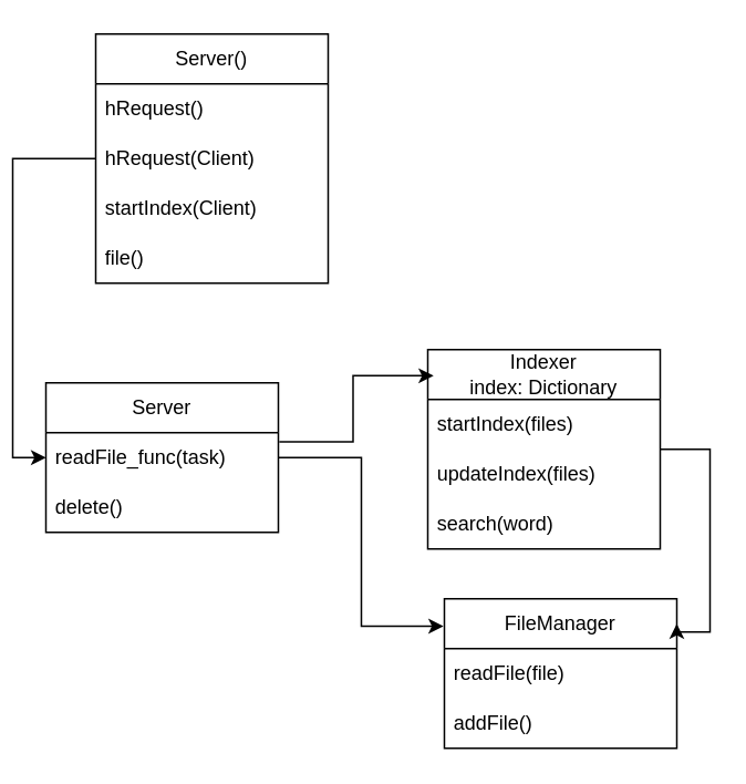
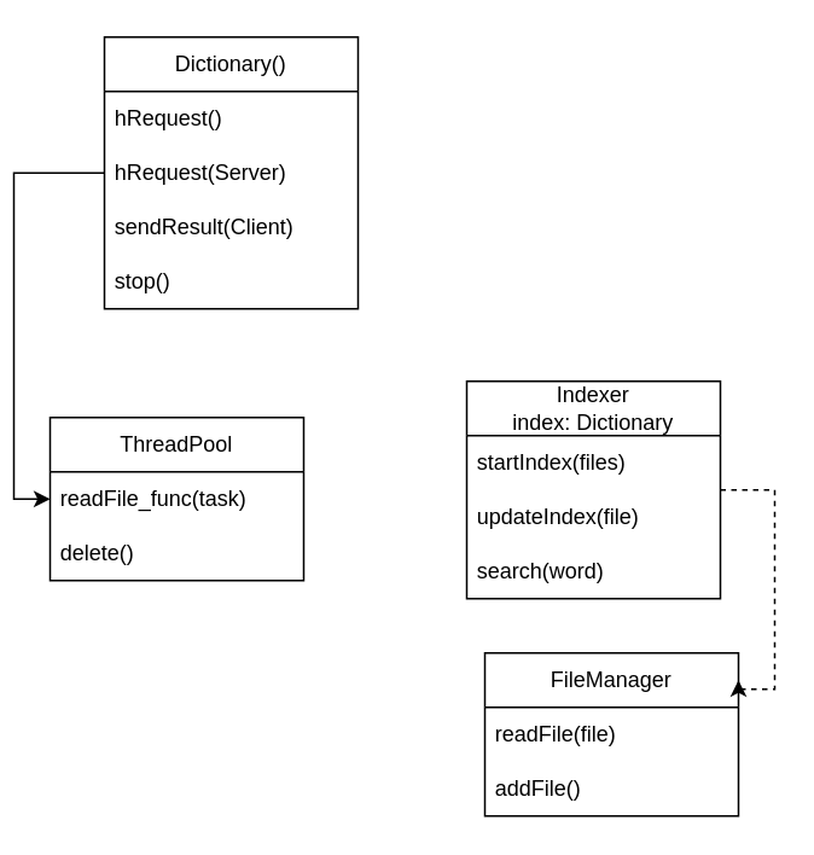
  <mxCell id="0" />
  <mxCell id="1" parent="0" />
  <mxCell id="2" value="&lt;div&gt;Indexer&lt;/div&gt;&lt;div&gt;index: Dictionary&lt;/div&gt;" style="swimlane;fontStyle=0;childLayout=stackLayout;horizontal=1;startSize=30;horizontalStack=0;resizeParent=1;resizeParentMax=0;resizeLast=0;collapsible=1;marginBottom=0;whiteSpace=wrap;html=1;" vertex="1" parent="1"><mxGeometry x="250" y="210" width="140" height="120" as="geometry" /></mxCell>
  <mxCell id="3" value="startIndex(files)" style="text;strokeColor=none;fillColor=none;align=left;verticalAlign=middle;spacingLeft=4;spacingRight=4;overflow=hidden;points=[[0,0.5],[1,0.5]];portConstraint=eastwest;rotatable=0;whiteSpace=wrap;html=1;" vertex="1" parent="2"><mxGeometry y="30" width="140" height="30" as="geometry" /></mxCell>
- <mxCell id="4" value="updateIndex(files)" style="text;strokeColor=none;fillColor=none;align=left;verticalAlign=middle;spacingLeft=4;spacingRight=4;overflow=hidden;points=[[0,0.5],[1,0.5]];portConstraint=eastwest;rotatable=0;whiteSpace=wrap;html=1;" vertex="1" parent="2"><mxGeometry y="60" width="140" height="30" as="geometry" /></mxCell>
+ <mxCell id="4" value="updateIndex(file)" style="text;strokeColor=none;fillColor=none;align=left;verticalAlign=middle;spacingLeft=4;spacingRight=4;overflow=hidden;points=[[0,0.5],[1,0.5]];portConstraint=eastwest;rotatable=0;whiteSpace=wrap;html=1;" vertex="1" parent="2"><mxGeometry y="60" width="140" height="30" as="geometry" /></mxCell>
  <mxCell id="5" value="search(word)" style="text;strokeColor=none;fillColor=none;align=left;verticalAlign=middle;spacingLeft=4;spacingRight=4;overflow=hidden;points=[[0,0.5],[1,0.5]];portConstraint=eastwest;rotatable=0;whiteSpace=wrap;html=1;" vertex="1" parent="2"><mxGeometry y="90" width="140" height="30" as="geometry" /></mxCell>
  <mxCell id="6" value="FileManager" style="swimlane;fontStyle=0;childLayout=stackLayout;horizontal=1;startSize=30;horizontalStack=0;resizeParent=1;resizeParentMax=0;resizeLast=0;collapsible=1;marginBottom=0;whiteSpace=wrap;html=1;" vertex="1" parent="1"><mxGeometry x="260" y="360" width="140" height="90" as="geometry" /></mxCell>
  <mxCell id="7" value="readFile(file)" style="text;strokeColor=none;fillColor=none;align=left;verticalAlign=middle;spacingLeft=4;spacingRight=4;overflow=hidden;points=[[0,0.5],[1,0.5]];portConstraint=eastwest;rotatable=0;whiteSpace=wrap;html=1;" vertex="1" parent="6"><mxGeometry y="30" width="140" height="30" as="geometry" /></mxCell>
  <mxCell id="8" value="addFile()" style="text;strokeColor=none;fillColor=none;align=left;verticalAlign=middle;spacingLeft=4;spacingRight=4;overflow=hidden;points=[[0,0.5],[1,0.5]];portConstraint=eastwest;rotatable=0;whiteSpace=wrap;html=1;" vertex="1" parent="6"><mxGeometry y="60" width="140" height="30" as="geometry" /></mxCell>
- <mxCell id="9" value="Server" style="swimlane;fontStyle=0;childLayout=stackLayout;horizontal=1;startSize=30;horizontalStack=0;resizeParent=1;resizeParentMax=0;resizeLast=0;collapsible=1;marginBottom=0;whiteSpace=wrap;html=1;" vertex="1" parent="1"><mxGeometry x="20" y="230" width="140" height="90" as="geometry" /></mxCell>
+ <mxCell id="9" value="ThreadPool" style="swimlane;fontStyle=0;childLayout=stackLayout;horizontal=1;startSize=30;horizontalStack=0;resizeParent=1;resizeParentMax=0;resizeLast=0;collapsible=1;marginBottom=0;whiteSpace=wrap;html=1;" vertex="1" parent="1"><mxGeometry x="20" y="230" width="140" height="90" as="geometry" /></mxCell>
  <mxCell id="10" value="readFile_func(task)" style="text;strokeColor=none;fillColor=none;align=left;verticalAlign=middle;spacingLeft=4;spacingRight=4;overflow=hidden;points=[[0,0.5],[1,0.5]];portConstraint=eastwest;rotatable=0;whiteSpace=wrap;html=1;" vertex="1" parent="9"><mxGeometry y="30" width="140" height="30" as="geometry" /></mxCell>
  <mxCell id="11" value="delete()" style="text;strokeColor=none;fillColor=none;align=left;verticalAlign=middle;spacingLeft=4;spacingRight=4;overflow=hidden;points=[[0,0.5],[1,0.5]];portConstraint=eastwest;rotatable=0;whiteSpace=wrap;html=1;" vertex="1" parent="9"><mxGeometry y="60" width="140" height="30" as="geometry" /></mxCell>
- <mxCell id="12" value="Server()" style="swimlane;fontStyle=0;childLayout=stackLayout;horizontal=1;startSize=30;horizontalStack=0;resizeParent=1;resizeParentMax=0;resizeLast=0;collapsible=1;marginBottom=0;whiteSpace=wrap;html=1;" vertex="1" parent="1"><mxGeometry x="50" y="20" width="140" height="150" as="geometry" /></mxCell>
+ <mxCell id="12" value="Dictionary()" style="swimlane;fontStyle=0;childLayout=stackLayout;horizontal=1;startSize=30;horizontalStack=0;resizeParent=1;resizeParentMax=0;resizeLast=0;collapsible=1;marginBottom=0;whiteSpace=wrap;html=1;" vertex="1" parent="1"><mxGeometry x="50" y="20" width="140" height="150" as="geometry" /></mxCell>
  <mxCell id="13" value="hRequest()" style="text;strokeColor=none;fillColor=none;align=left;verticalAlign=middle;spacingLeft=4;spacingRight=4;overflow=hidden;points=[[0,0.5],[1,0.5]];portConstraint=eastwest;rotatable=0;whiteSpace=wrap;html=1;" vertex="1" parent="12"><mxGeometry y="30" width="140" height="30" as="geometry" /></mxCell>
- <mxCell id="14" value="hRequest(Client)" style="text;strokeColor=none;fillColor=none;align=left;verticalAlign=middle;spacingLeft=4;spacingRight=4;overflow=hidden;points=[[0,0.5],[1,0.5]];portConstraint=eastwest;rotatable=0;whiteSpace=wrap;html=1;" vertex="1" parent="12"><mxGeometry y="60" width="140" height="30" as="geometry" /></mxCell>
- <mxCell id="15" value="startIndex(Client)" style="text;strokeColor=none;fillColor=none;align=left;verticalAlign=middle;spacingLeft=4;spacingRight=4;overflow=hidden;points=[[0,0.5],[1,0.5]];portConstraint=eastwest;rotatable=0;whiteSpace=wrap;html=1;" vertex="1" parent="12"><mxGeometry y="90" width="140" height="30" as="geometry" /></mxCell>
- <mxCell id="16" value="file()" style="text;strokeColor=none;fillColor=none;align=left;verticalAlign=middle;spacingLeft=4;spacingRight=4;overflow=hidden;points=[[0,0.5],[1,0.5]];portConstraint=eastwest;rotatable=0;whiteSpace=wrap;html=1;" vertex="1" parent="12"><mxGeometry y="120" width="140" height="30" as="geometry" /></mxCell>
+ <mxCell id="14" value="hRequest(Server)" style="text;strokeColor=none;fillColor=none;align=left;verticalAlign=middle;spacingLeft=4;spacingRight=4;overflow=hidden;points=[[0,0.5],[1,0.5]];portConstraint=eastwest;rotatable=0;whiteSpace=wrap;html=1;" vertex="1" parent="12"><mxGeometry y="60" width="140" height="30" as="geometry" /></mxCell>
+ <mxCell id="15" value="sendResult(Client)" style="text;strokeColor=none;fillColor=none;align=left;verticalAlign=middle;spacingLeft=4;spacingRight=4;overflow=hidden;points=[[0,0.5],[1,0.5]];portConstraint=eastwest;rotatable=0;whiteSpace=wrap;html=1;" vertex="1" parent="12"><mxGeometry y="90" width="140" height="30" as="geometry" /></mxCell>
+ <mxCell id="16" value="stop()" style="text;strokeColor=none;fillColor=none;align=left;verticalAlign=middle;spacingLeft=4;spacingRight=4;overflow=hidden;points=[[0,0.5],[1,0.5]];portConstraint=eastwest;rotatable=0;whiteSpace=wrap;html=1;" vertex="1" parent="12"><mxGeometry y="120" width="140" height="30" as="geometry" /></mxCell>
  <mxCell id="17" style="edgeStyle=orthogonalEdgeStyle;rounded=0;orthogonalLoop=1;jettySize=auto;html=1;entryX=0;entryY=0.5;entryDx=0;entryDy=0;" edge="1" parent="1" source="14" target="9"><mxGeometry relative="1" as="geometry" /></mxCell>
- <mxCell id="18" style="edgeStyle=orthogonalEdgeStyle;rounded=0;orthogonalLoop=1;jettySize=auto;html=1;entryX=0.025;entryY=0.131;entryDx=0;entryDy=0;entryPerimeter=0;exitX=1.004;exitY=0.183;exitDx=0;exitDy=0;exitPerimeter=0;" edge="1" parent="1" source="10" target="2"><mxGeometry relative="1" as="geometry" /></mxCell>
- <mxCell id="19" style="edgeStyle=orthogonalEdgeStyle;rounded=0;orthogonalLoop=1;jettySize=auto;html=1;entryX=1;entryY=0.167;entryDx=0;entryDy=0;entryPerimeter=0;" edge="1" parent="1" source="2" target="6"><mxGeometry relative="1" as="geometry"><Array as="points"><mxPoint x="420" y="270" /><mxPoint x="420" y="380" /></Array></mxGeometry></mxCell>
- <mxCell id="20" style="edgeStyle=orthogonalEdgeStyle;rounded=0;orthogonalLoop=1;jettySize=auto;html=1;entryX=-0.004;entryY=0.183;entryDx=0;entryDy=0;entryPerimeter=0;" edge="1" parent="1" source="10" target="6"><mxGeometry relative="1" as="geometry" /></mxCell>
+ <mxCell id="19" style="edgeStyle=orthogonalEdgeStyle;rounded=0;orthogonalLoop=1;jettySize=auto;html=1;entryX=1;entryY=0.167;entryDx=0;entryDy=0;entryPerimeter=0;dashed=1;" edge="1" parent="1" source="2" target="6"><mxGeometry relative="1" as="geometry"><Array as="points"><mxPoint x="420" y="270" /><mxPoint x="420" y="380" /></Array></mxGeometry></mxCell>
